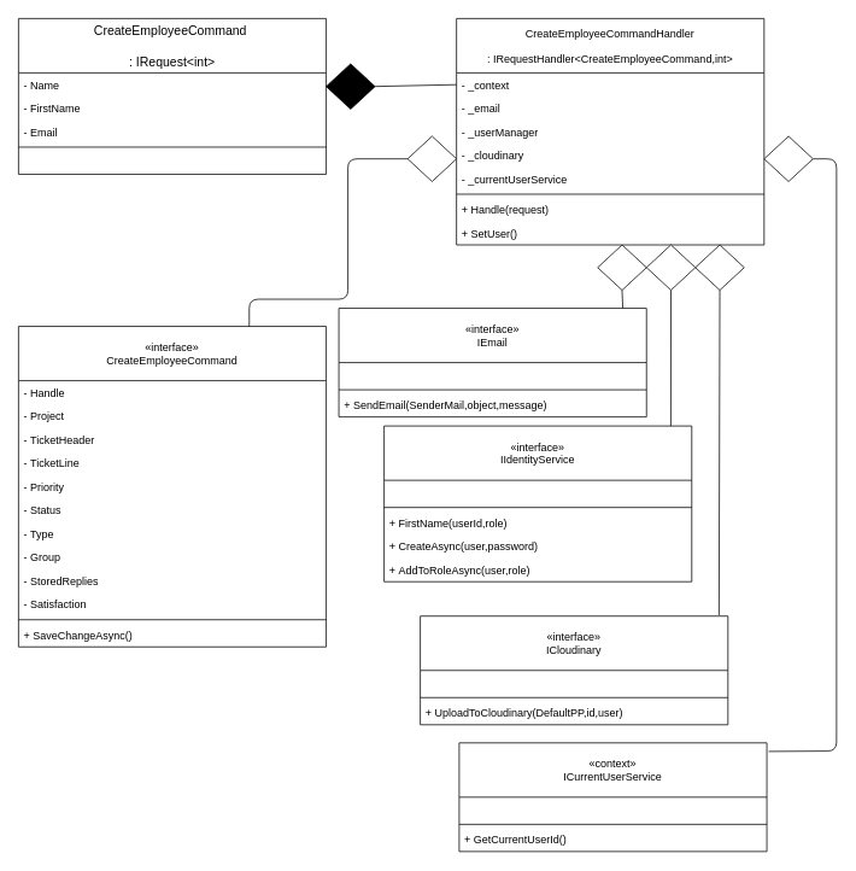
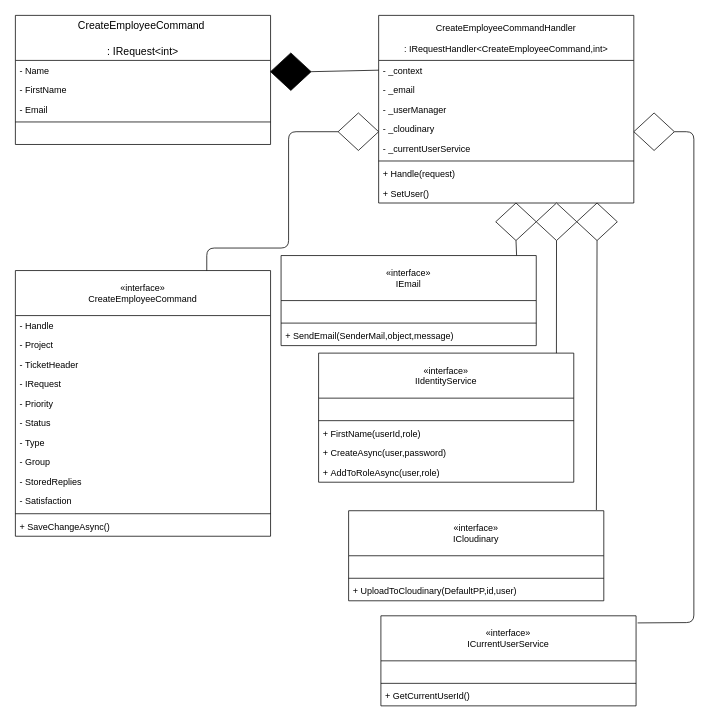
  <mxCell id="0" />
  <mxCell id="1" parent="0" />
  <mxCell id="2" value="CreateEmployeeCommand &#10;&#10;: IRequest&lt;int&gt;" style="swimlane;fontStyle=0;childLayout=stackLayout;horizontal=1;startSize=60;horizontalStack=0;resizeParent=1;resizeParentMax=0;resizeLast=0;collapsible=1;marginBottom=0;align=center;fontSize=14;" parent="1" vertex="1"><mxGeometry x="20" y="20" width="340" height="172" as="geometry" /></mxCell>
  <mxCell id="3" value="- Name" style="text;strokeColor=none;fillColor=none;align=left;verticalAlign=top;spacingLeft=4;spacingRight=4;overflow=hidden;rotatable=0;points=[[0,0.5],[1,0.5]];portConstraint=eastwest;" parent="2" vertex="1"><mxGeometry y="60" width="340" height="26" as="geometry" /></mxCell>
  <mxCell id="4" value="- FirstName" style="text;strokeColor=none;fillColor=none;align=left;verticalAlign=top;spacingLeft=4;spacingRight=4;overflow=hidden;rotatable=0;points=[[0,0.5],[1,0.5]];portConstraint=eastwest;" parent="2" vertex="1"><mxGeometry y="86" width="340" height="26" as="geometry" /></mxCell>
  <mxCell id="5" value="- Email" style="text;strokeColor=none;fillColor=none;align=left;verticalAlign=top;spacingLeft=4;spacingRight=4;overflow=hidden;rotatable=0;points=[[0,0.5],[1,0.5]];portConstraint=eastwest;" parent="2" vertex="1"><mxGeometry y="112" width="340" height="26" as="geometry" /></mxCell>
  <mxCell id="6" value="" style="line;strokeWidth=1;fillColor=none;align=left;verticalAlign=middle;spacingTop=-1;spacingLeft=3;spacingRight=3;rotatable=0;labelPosition=right;points=[];portConstraint=eastwest;" parent="2" vertex="1"><mxGeometry y="138" width="340" height="8" as="geometry" /></mxCell>
  <mxCell id="7" value=" " style="text;strokeColor=none;fillColor=none;align=left;verticalAlign=top;spacingLeft=4;spacingRight=4;overflow=hidden;rotatable=0;points=[[0,0.5],[1,0.5]];portConstraint=eastwest;" parent="2" vertex="1"><mxGeometry y="146" width="340" height="26" as="geometry" /></mxCell>
  <mxCell id="8" value="CreateEmployeeCommandHandler&#10;&#10;: IRequestHandler&lt;CreateEmployeeCommand,int&gt;" style="swimlane;fontStyle=0;childLayout=stackLayout;horizontal=1;startSize=60;fillColor=none;horizontalStack=0;resizeParent=1;resizeParentMax=0;resizeLast=0;collapsible=1;marginBottom=0;" parent="1" vertex="1"><mxGeometry x="504" y="20" width="340" height="250" as="geometry" /></mxCell>
  <mxCell id="9" value="- _context" style="text;strokeColor=none;fillColor=none;align=left;verticalAlign=top;spacingLeft=4;spacingRight=4;overflow=hidden;rotatable=0;points=[[0,0.5],[1,0.5]];portConstraint=eastwest;" parent="8" vertex="1"><mxGeometry y="60" width="340" height="26" as="geometry" /></mxCell>
  <mxCell id="10" value="- _email" style="text;strokeColor=none;fillColor=none;align=left;verticalAlign=top;spacingLeft=4;spacingRight=4;overflow=hidden;rotatable=0;points=[[0,0.5],[1,0.5]];portConstraint=eastwest;" parent="8" vertex="1"><mxGeometry y="86" width="340" height="26" as="geometry" /></mxCell>
  <mxCell id="11" value="- _userManager" style="text;strokeColor=none;fillColor=none;align=left;verticalAlign=top;spacingLeft=4;spacingRight=4;overflow=hidden;rotatable=0;points=[[0,0.5],[1,0.5]];portConstraint=eastwest;" parent="8" vertex="1"><mxGeometry y="112" width="340" height="26" as="geometry" /></mxCell>
  <mxCell id="12" value="- _cloudinary" style="text;strokeColor=none;fillColor=none;align=left;verticalAlign=top;spacingLeft=4;spacingRight=4;overflow=hidden;rotatable=0;points=[[0,0.5],[1,0.5]];portConstraint=eastwest;" parent="8" vertex="1"><mxGeometry y="138" width="340" height="26" as="geometry" /></mxCell>
  <mxCell id="13" value="- _currentUserService" style="text;strokeColor=none;fillColor=none;align=left;verticalAlign=top;spacingLeft=4;spacingRight=4;overflow=hidden;rotatable=0;points=[[0,0.5],[1,0.5]];portConstraint=eastwest;" parent="8" vertex="1"><mxGeometry y="164" width="340" height="26" as="geometry" /></mxCell>
  <mxCell id="14" value="" style="line;strokeWidth=1;fillColor=none;align=left;verticalAlign=middle;spacingTop=-1;spacingLeft=3;spacingRight=3;rotatable=0;labelPosition=right;points=[];portConstraint=eastwest;" parent="8" vertex="1"><mxGeometry y="190" width="340" height="8" as="geometry" /></mxCell>
  <mxCell id="15" value="+ Handle(request)" style="text;strokeColor=none;fillColor=none;align=left;verticalAlign=top;spacingLeft=4;spacingRight=4;overflow=hidden;rotatable=0;points=[[0,0.5],[1,0.5]];portConstraint=eastwest;" parent="8" vertex="1"><mxGeometry y="198" width="340" height="26" as="geometry" /></mxCell>
  <mxCell id="16" value="+ SetUser()" style="text;strokeColor=none;fillColor=none;align=left;verticalAlign=top;spacingLeft=4;spacingRight=4;overflow=hidden;rotatable=0;points=[[0,0.5],[1,0.5]];portConstraint=eastwest;" parent="8" vertex="1"><mxGeometry y="224" width="340" height="26" as="geometry" /></mxCell>
  <mxCell id="17" value="" style="endArrow=none;html=1;entryX=0;entryY=0.5;entryDx=0;entryDy=0;exitX=1;exitY=0.5;exitDx=0;exitDy=0;exitPerimeter=0;" parent="1" source="18" target="9" edge="1"><mxGeometry width="50" height="50" relative="1" as="geometry"><mxPoint x="414" y="93" as="sourcePoint" /><mxPoint x="544" y="350" as="targetPoint" /></mxGeometry></mxCell>
  <mxCell id="18" value="" style="strokeWidth=1;html=1;shape=mxgraph.flowchart.decision;whiteSpace=wrap;fillColor=#000000;" parent="1" vertex="1"><mxGeometry x="360" y="70" width="54" height="50" as="geometry" /></mxCell>
  <mxCell id="19" value="" style="endArrow=none;html=1;entryX=0.75;entryY=0;entryDx=0;entryDy=0;exitX=0;exitY=0.5;exitDx=0;exitDy=0;exitPerimeter=0;" parent="1" source="20" target="29" edge="1"><mxGeometry width="50" height="50" relative="1" as="geometry"><mxPoint x="414" y="193" as="sourcePoint" /><mxPoint x="350" y="410" as="targetPoint" /><Array as="points"><mxPoint x="384" y="175" /><mxPoint x="384" y="330" /><mxPoint x="275" y="330" /></Array></mxGeometry></mxCell>
  <mxCell id="20" value="" style="strokeWidth=1;html=1;shape=mxgraph.flowchart.decision;whiteSpace=wrap;" parent="1" vertex="1"><mxGeometry x="450" y="150" width="54" height="50" as="geometry" /></mxCell>
  <mxCell id="21" value="" style="endArrow=none;html=1;entryX=0.923;entryY=-0.002;entryDx=0;entryDy=0;exitX=0.5;exitY=1;exitDx=0;exitDy=0;exitPerimeter=0;entryPerimeter=0;" parent="1" source="22" target="42" edge="1"><mxGeometry width="50" height="50" relative="1" as="geometry"><mxPoint x="578" y="227" as="sourcePoint" /><mxPoint x="898" y="344" as="targetPoint" /></mxGeometry></mxCell>
  <mxCell id="22" value="" style="strokeWidth=1;html=1;shape=mxgraph.flowchart.decision;whiteSpace=wrap;" parent="1" vertex="1"><mxGeometry x="660" y="270" width="54" height="50" as="geometry" /></mxCell>
  <mxCell id="23" value="" style="endArrow=none;html=1;entryX=0.932;entryY=0;entryDx=0;entryDy=0;exitX=0.5;exitY=1;exitDx=0;exitDy=0;exitPerimeter=0;entryPerimeter=0;" parent="1" source="24" target="46" edge="1"><mxGeometry width="50" height="50" relative="1" as="geometry"><mxPoint x="632" y="227" as="sourcePoint" /><mxPoint x="798" y="320" as="targetPoint" /></mxGeometry></mxCell>
  <mxCell id="24" value="" style="strokeWidth=1;html=1;shape=mxgraph.flowchart.decision;whiteSpace=wrap;" parent="1" vertex="1"><mxGeometry x="714" y="270" width="54" height="50" as="geometry" /></mxCell>
  <mxCell id="25" value="" style="strokeWidth=1;html=1;shape=mxgraph.flowchart.decision;whiteSpace=wrap;" parent="1" vertex="1"><mxGeometry x="768" y="270" width="54" height="50" as="geometry" /></mxCell>
  <mxCell id="26" value="" style="endArrow=none;html=1;exitX=0.5;exitY=1;exitDx=0;exitDy=0;exitPerimeter=0;entryX=0.971;entryY=-0.008;entryDx=0;entryDy=0;entryPerimeter=0;" parent="1" source="25" target="56" edge="1"><mxGeometry width="50" height="50" relative="1" as="geometry"><mxPoint x="656" y="226" as="sourcePoint" /><mxPoint x="795" y="540" as="targetPoint" /></mxGeometry></mxCell>
  <mxCell id="27" value="" style="endArrow=none;html=1;exitX=1;exitY=0.5;exitDx=0;exitDy=0;exitPerimeter=0;entryX=1.006;entryY=0.079;entryDx=0;entryDy=0;entryPerimeter=0;" parent="1" source="28" target="52" edge="1"><mxGeometry width="50" height="50" relative="1" as="geometry"><mxPoint x="710" y="342.69" as="sourcePoint" /><mxPoint x="848.14" y="670.002" as="targetPoint" /><Array as="points"><mxPoint x="924" y="175" /><mxPoint x="924" y="829" /></Array></mxGeometry></mxCell>
  <mxCell id="28" value="" style="strokeWidth=1;html=1;shape=mxgraph.flowchart.decision;whiteSpace=wrap;" parent="1" vertex="1"><mxGeometry x="844" y="150" width="54" height="50" as="geometry" /></mxCell>
  <mxCell id="29" value="«interface»&#10;CreateEmployeeCommand" style="swimlane;fontStyle=0;childLayout=stackLayout;horizontal=1;startSize=60;fillColor=none;horizontalStack=0;resizeParent=1;resizeParentMax=0;resizeLast=0;collapsible=1;marginBottom=0;" parent="1" vertex="1"><mxGeometry x="20" y="360" width="340" height="354" as="geometry" /></mxCell>
  <mxCell id="30" value="- Handle" style="text;strokeColor=none;fillColor=none;align=left;verticalAlign=top;spacingLeft=4;spacingRight=4;overflow=hidden;rotatable=0;points=[[0,0.5],[1,0.5]];portConstraint=eastwest;" parent="29" vertex="1"><mxGeometry y="60" width="340" height="26" as="geometry" /></mxCell>
  <mxCell id="31" value="- Project" style="text;strokeColor=none;fillColor=none;align=left;verticalAlign=top;spacingLeft=4;spacingRight=4;overflow=hidden;rotatable=0;points=[[0,0.5],[1,0.5]];portConstraint=eastwest;" parent="29" vertex="1"><mxGeometry y="86" width="340" height="26" as="geometry" /></mxCell>
  <mxCell id="32" value="- TicketHeader" style="text;strokeColor=none;fillColor=none;align=left;verticalAlign=top;spacingLeft=4;spacingRight=4;overflow=hidden;rotatable=0;points=[[0,0.5],[1,0.5]];portConstraint=eastwest;" parent="29" vertex="1"><mxGeometry y="112" width="340" height="26" as="geometry" /></mxCell>
- <mxCell id="33" value="- TicketLine" style="text;strokeColor=none;fillColor=none;align=left;verticalAlign=top;spacingLeft=4;spacingRight=4;overflow=hidden;rotatable=0;points=[[0,0.5],[1,0.5]];portConstraint=eastwest;" parent="29" vertex="1"><mxGeometry y="138" width="340" height="26" as="geometry" /></mxCell>
+ <mxCell id="33" value="- IRequest" style="text;strokeColor=none;fillColor=none;align=left;verticalAlign=top;spacingLeft=4;spacingRight=4;overflow=hidden;rotatable=0;points=[[0,0.5],[1,0.5]];portConstraint=eastwest;" parent="29" vertex="1"><mxGeometry y="138" width="340" height="26" as="geometry" /></mxCell>
  <mxCell id="34" value="- Priority" style="text;strokeColor=none;fillColor=none;align=left;verticalAlign=top;spacingLeft=4;spacingRight=4;overflow=hidden;rotatable=0;points=[[0,0.5],[1,0.5]];portConstraint=eastwest;" parent="29" vertex="1"><mxGeometry y="164" width="340" height="26" as="geometry" /></mxCell>
  <mxCell id="35" value="- Status" style="text;strokeColor=none;fillColor=none;align=left;verticalAlign=top;spacingLeft=4;spacingRight=4;overflow=hidden;rotatable=0;points=[[0,0.5],[1,0.5]];portConstraint=eastwest;" parent="29" vertex="1"><mxGeometry y="190" width="340" height="26" as="geometry" /></mxCell>
  <mxCell id="36" value="- Type" style="text;strokeColor=none;fillColor=none;align=left;verticalAlign=top;spacingLeft=4;spacingRight=4;overflow=hidden;rotatable=0;points=[[0,0.5],[1,0.5]];portConstraint=eastwest;" parent="29" vertex="1"><mxGeometry y="216" width="340" height="26" as="geometry" /></mxCell>
  <mxCell id="37" value="- Group" style="text;strokeColor=none;fillColor=none;align=left;verticalAlign=top;spacingLeft=4;spacingRight=4;overflow=hidden;rotatable=0;points=[[0,0.5],[1,0.5]];portConstraint=eastwest;" parent="29" vertex="1"><mxGeometry y="242" width="340" height="26" as="geometry" /></mxCell>
  <mxCell id="38" value="- StoredReplies" style="text;strokeColor=none;fillColor=none;align=left;verticalAlign=top;spacingLeft=4;spacingRight=4;overflow=hidden;rotatable=0;points=[[0,0.5],[1,0.5]];portConstraint=eastwest;" parent="29" vertex="1"><mxGeometry y="268" width="340" height="26" as="geometry" /></mxCell>
  <mxCell id="39" value="- Satisfaction" style="text;strokeColor=none;fillColor=none;align=left;verticalAlign=top;spacingLeft=4;spacingRight=4;overflow=hidden;rotatable=0;points=[[0,0.5],[1,0.5]];portConstraint=eastwest;" parent="29" vertex="1"><mxGeometry y="294" width="340" height="26" as="geometry" /></mxCell>
  <mxCell id="40" value="" style="line;strokeWidth=1;fillColor=none;align=left;verticalAlign=middle;spacingTop=-1;spacingLeft=3;spacingRight=3;rotatable=0;labelPosition=right;points=[];portConstraint=eastwest;" parent="29" vertex="1"><mxGeometry y="320" width="340" height="8" as="geometry" /></mxCell>
  <mxCell id="41" value="+ SaveChangeAsync()" style="text;strokeColor=none;fillColor=none;align=left;verticalAlign=top;spacingLeft=4;spacingRight=4;overflow=hidden;rotatable=0;points=[[0,0.5],[1,0.5]];portConstraint=eastwest;" parent="29" vertex="1"><mxGeometry y="328" width="340" height="26" as="geometry" /></mxCell>
  <mxCell id="42" value="«interface»&#10;IEmail" style="swimlane;fontStyle=0;childLayout=stackLayout;horizontal=1;startSize=60;fillColor=none;horizontalStack=0;resizeParent=1;resizeParentMax=0;resizeLast=0;collapsible=1;marginBottom=0;" parent="1" vertex="1"><mxGeometry x="374" y="340" width="340" height="120" as="geometry" /></mxCell>
  <mxCell id="43" value=" " style="text;strokeColor=none;fillColor=none;align=left;verticalAlign=top;spacingLeft=4;spacingRight=4;overflow=hidden;rotatable=0;points=[[0,0.5],[1,0.5]];portConstraint=eastwest;" parent="42" vertex="1"><mxGeometry y="60" width="340" height="26" as="geometry" /></mxCell>
  <mxCell id="44" value="" style="line;strokeWidth=1;fillColor=none;align=left;verticalAlign=middle;spacingTop=-1;spacingLeft=3;spacingRight=3;rotatable=0;labelPosition=right;points=[];portConstraint=eastwest;" parent="42" vertex="1"><mxGeometry y="86" width="340" height="8" as="geometry" /></mxCell>
  <mxCell id="45" value="+ SendEmail(SenderMail,object,message)" style="text;strokeColor=none;fillColor=none;align=left;verticalAlign=top;spacingLeft=4;spacingRight=4;overflow=hidden;rotatable=0;points=[[0,0.5],[1,0.5]];portConstraint=eastwest;" parent="42" vertex="1"><mxGeometry y="94" width="340" height="26" as="geometry" /></mxCell>
  <mxCell id="46" value="«interface»&#10;IIdentityService" style="swimlane;fontStyle=0;childLayout=stackLayout;horizontal=1;startSize=60;fillColor=none;horizontalStack=0;resizeParent=1;resizeParentMax=0;resizeLast=0;collapsible=1;marginBottom=0;" parent="1" vertex="1"><mxGeometry x="424" y="470" width="340" height="172" as="geometry" /></mxCell>
  <mxCell id="47" value=" " style="text;strokeColor=none;fillColor=none;align=left;verticalAlign=top;spacingLeft=4;spacingRight=4;overflow=hidden;rotatable=0;points=[[0,0.5],[1,0.5]];portConstraint=eastwest;" parent="46" vertex="1"><mxGeometry y="60" width="340" height="26" as="geometry" /></mxCell>
  <mxCell id="48" value="" style="line;strokeWidth=1;fillColor=none;align=left;verticalAlign=middle;spacingTop=-1;spacingLeft=3;spacingRight=3;rotatable=0;labelPosition=right;points=[];portConstraint=eastwest;" parent="46" vertex="1"><mxGeometry y="86" width="340" height="8" as="geometry" /></mxCell>
  <mxCell id="49" value="+ FirstName(userId,role)" style="text;strokeColor=none;fillColor=none;align=left;verticalAlign=top;spacingLeft=4;spacingRight=4;overflow=hidden;rotatable=0;points=[[0,0.5],[1,0.5]];portConstraint=eastwest;" parent="46" vertex="1"><mxGeometry y="94" width="340" height="26" as="geometry" /></mxCell>
  <mxCell id="50" value="+ CreateAsync(user,password)" style="text;strokeColor=none;fillColor=none;align=left;verticalAlign=top;spacingLeft=4;spacingRight=4;overflow=hidden;rotatable=0;points=[[0,0.5],[1,0.5]];portConstraint=eastwest;" parent="46" vertex="1"><mxGeometry y="120" width="340" height="26" as="geometry" /></mxCell>
  <mxCell id="51" value="+ AddToRoleAsync(user,role)" style="text;strokeColor=none;fillColor=none;align=left;verticalAlign=top;spacingLeft=4;spacingRight=4;overflow=hidden;rotatable=0;points=[[0,0.5],[1,0.5]];portConstraint=eastwest;" parent="46" vertex="1"><mxGeometry y="146" width="340" height="26" as="geometry" /></mxCell>
- <mxCell id="52" value="«context»&#10;ICurrentUserService" style="swimlane;fontStyle=0;childLayout=stackLayout;horizontal=1;startSize=60;fillColor=none;horizontalStack=0;resizeParent=1;resizeParentMax=0;resizeLast=0;collapsible=1;marginBottom=0;" parent="1" vertex="1"><mxGeometry x="507" y="820" width="340" height="120" as="geometry" /></mxCell>
+ <mxCell id="52" value="«interface»&#10;ICurrentUserService" style="swimlane;fontStyle=0;childLayout=stackLayout;horizontal=1;startSize=60;fillColor=none;horizontalStack=0;resizeParent=1;resizeParentMax=0;resizeLast=0;collapsible=1;marginBottom=0;" parent="1" vertex="1"><mxGeometry x="507" y="820" width="340" height="120" as="geometry" /></mxCell>
  <mxCell id="53" value=" " style="text;strokeColor=none;fillColor=none;align=left;verticalAlign=top;spacingLeft=4;spacingRight=4;overflow=hidden;rotatable=0;points=[[0,0.5],[1,0.5]];portConstraint=eastwest;" parent="52" vertex="1"><mxGeometry y="60" width="340" height="26" as="geometry" /></mxCell>
  <mxCell id="54" value="" style="line;strokeWidth=1;fillColor=none;align=left;verticalAlign=middle;spacingTop=-1;spacingLeft=3;spacingRight=3;rotatable=0;labelPosition=right;points=[];portConstraint=eastwest;" parent="52" vertex="1"><mxGeometry y="86" width="340" height="8" as="geometry" /></mxCell>
  <mxCell id="55" value="+ GetCurrentUserId()" style="text;strokeColor=none;fillColor=none;align=left;verticalAlign=top;spacingLeft=4;spacingRight=4;overflow=hidden;rotatable=0;points=[[0,0.5],[1,0.5]];portConstraint=eastwest;" parent="52" vertex="1"><mxGeometry y="94" width="340" height="26" as="geometry" /></mxCell>
  <mxCell id="56" value="«interface»&#10;ICloudinary" style="swimlane;fontStyle=0;childLayout=stackLayout;horizontal=1;startSize=60;fillColor=none;horizontalStack=0;resizeParent=1;resizeParentMax=0;resizeLast=0;collapsible=1;marginBottom=0;" parent="1" vertex="1"><mxGeometry x="464" y="680" width="340" height="120" as="geometry" /></mxCell>
  <mxCell id="57" value=" " style="text;strokeColor=none;fillColor=none;align=left;verticalAlign=top;spacingLeft=4;spacingRight=4;overflow=hidden;rotatable=0;points=[[0,0.5],[1,0.5]];portConstraint=eastwest;" parent="56" vertex="1"><mxGeometry y="60" width="340" height="26" as="geometry" /></mxCell>
  <mxCell id="58" value="" style="line;strokeWidth=1;fillColor=none;align=left;verticalAlign=middle;spacingTop=-1;spacingLeft=3;spacingRight=3;rotatable=0;labelPosition=right;points=[];portConstraint=eastwest;" parent="56" vertex="1"><mxGeometry y="86" width="340" height="8" as="geometry" /></mxCell>
  <mxCell id="59" value="+ UploadToCloudinary(DefaultPP,id,user)" style="text;strokeColor=none;fillColor=none;align=left;verticalAlign=top;spacingLeft=4;spacingRight=4;overflow=hidden;rotatable=0;points=[[0,0.5],[1,0.5]];portConstraint=eastwest;" parent="56" vertex="1"><mxGeometry y="94" width="340" height="26" as="geometry" /></mxCell>
